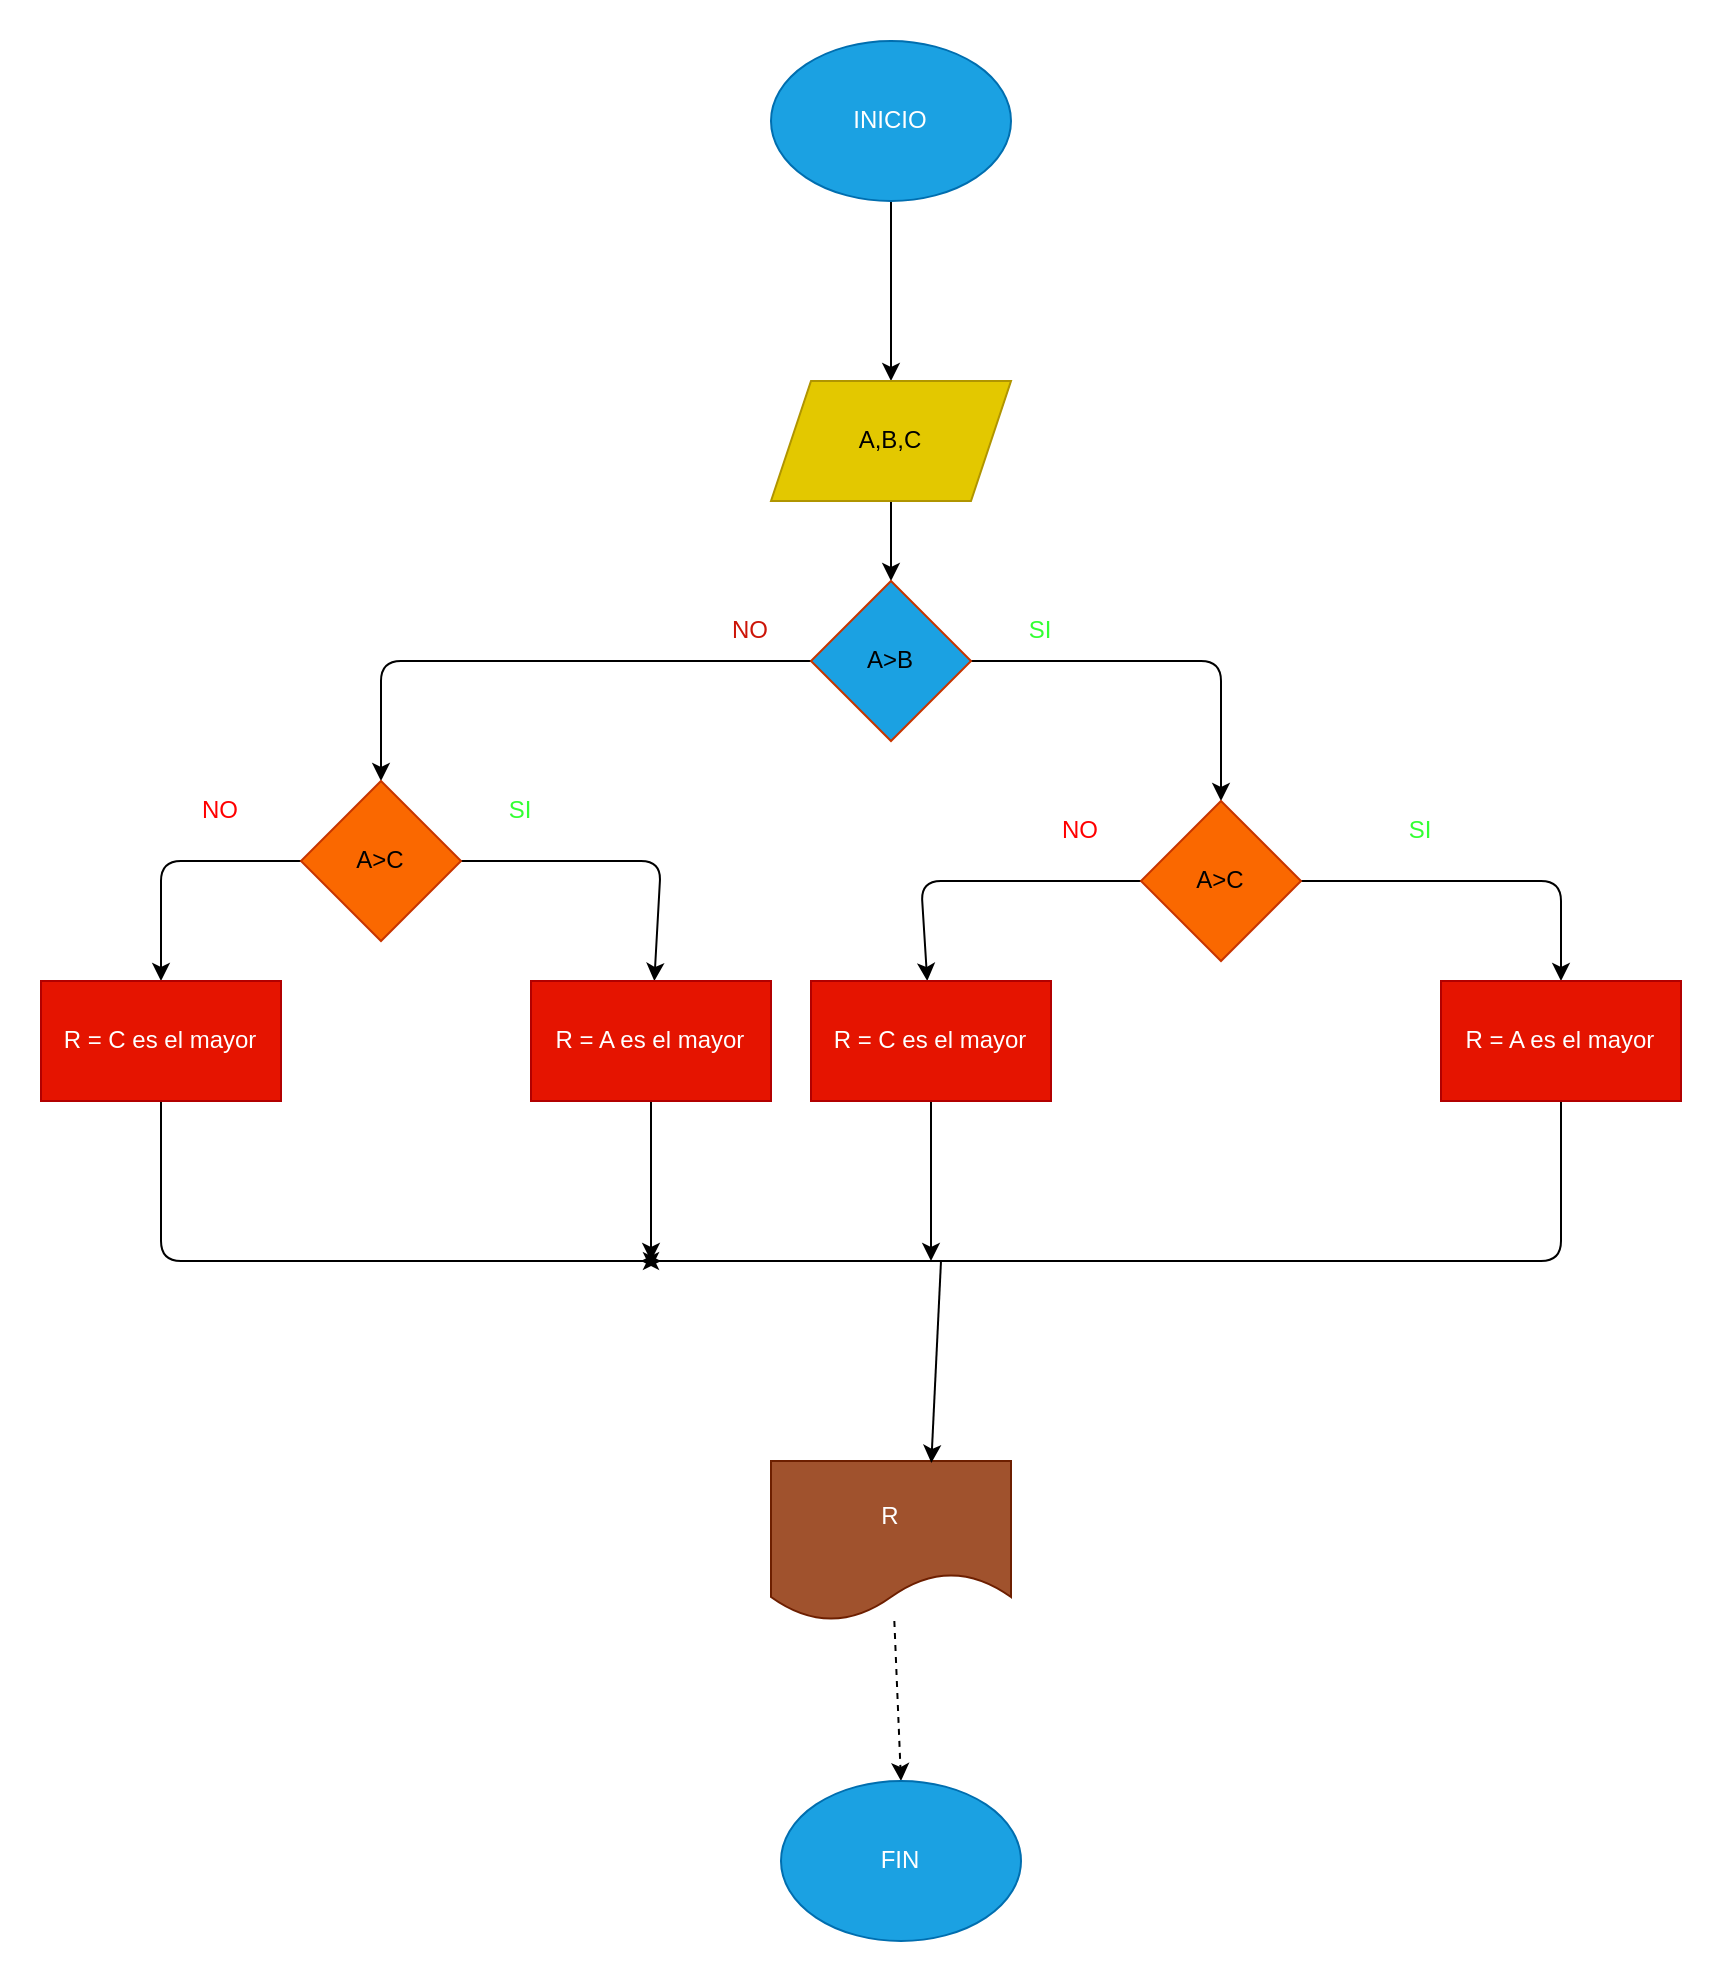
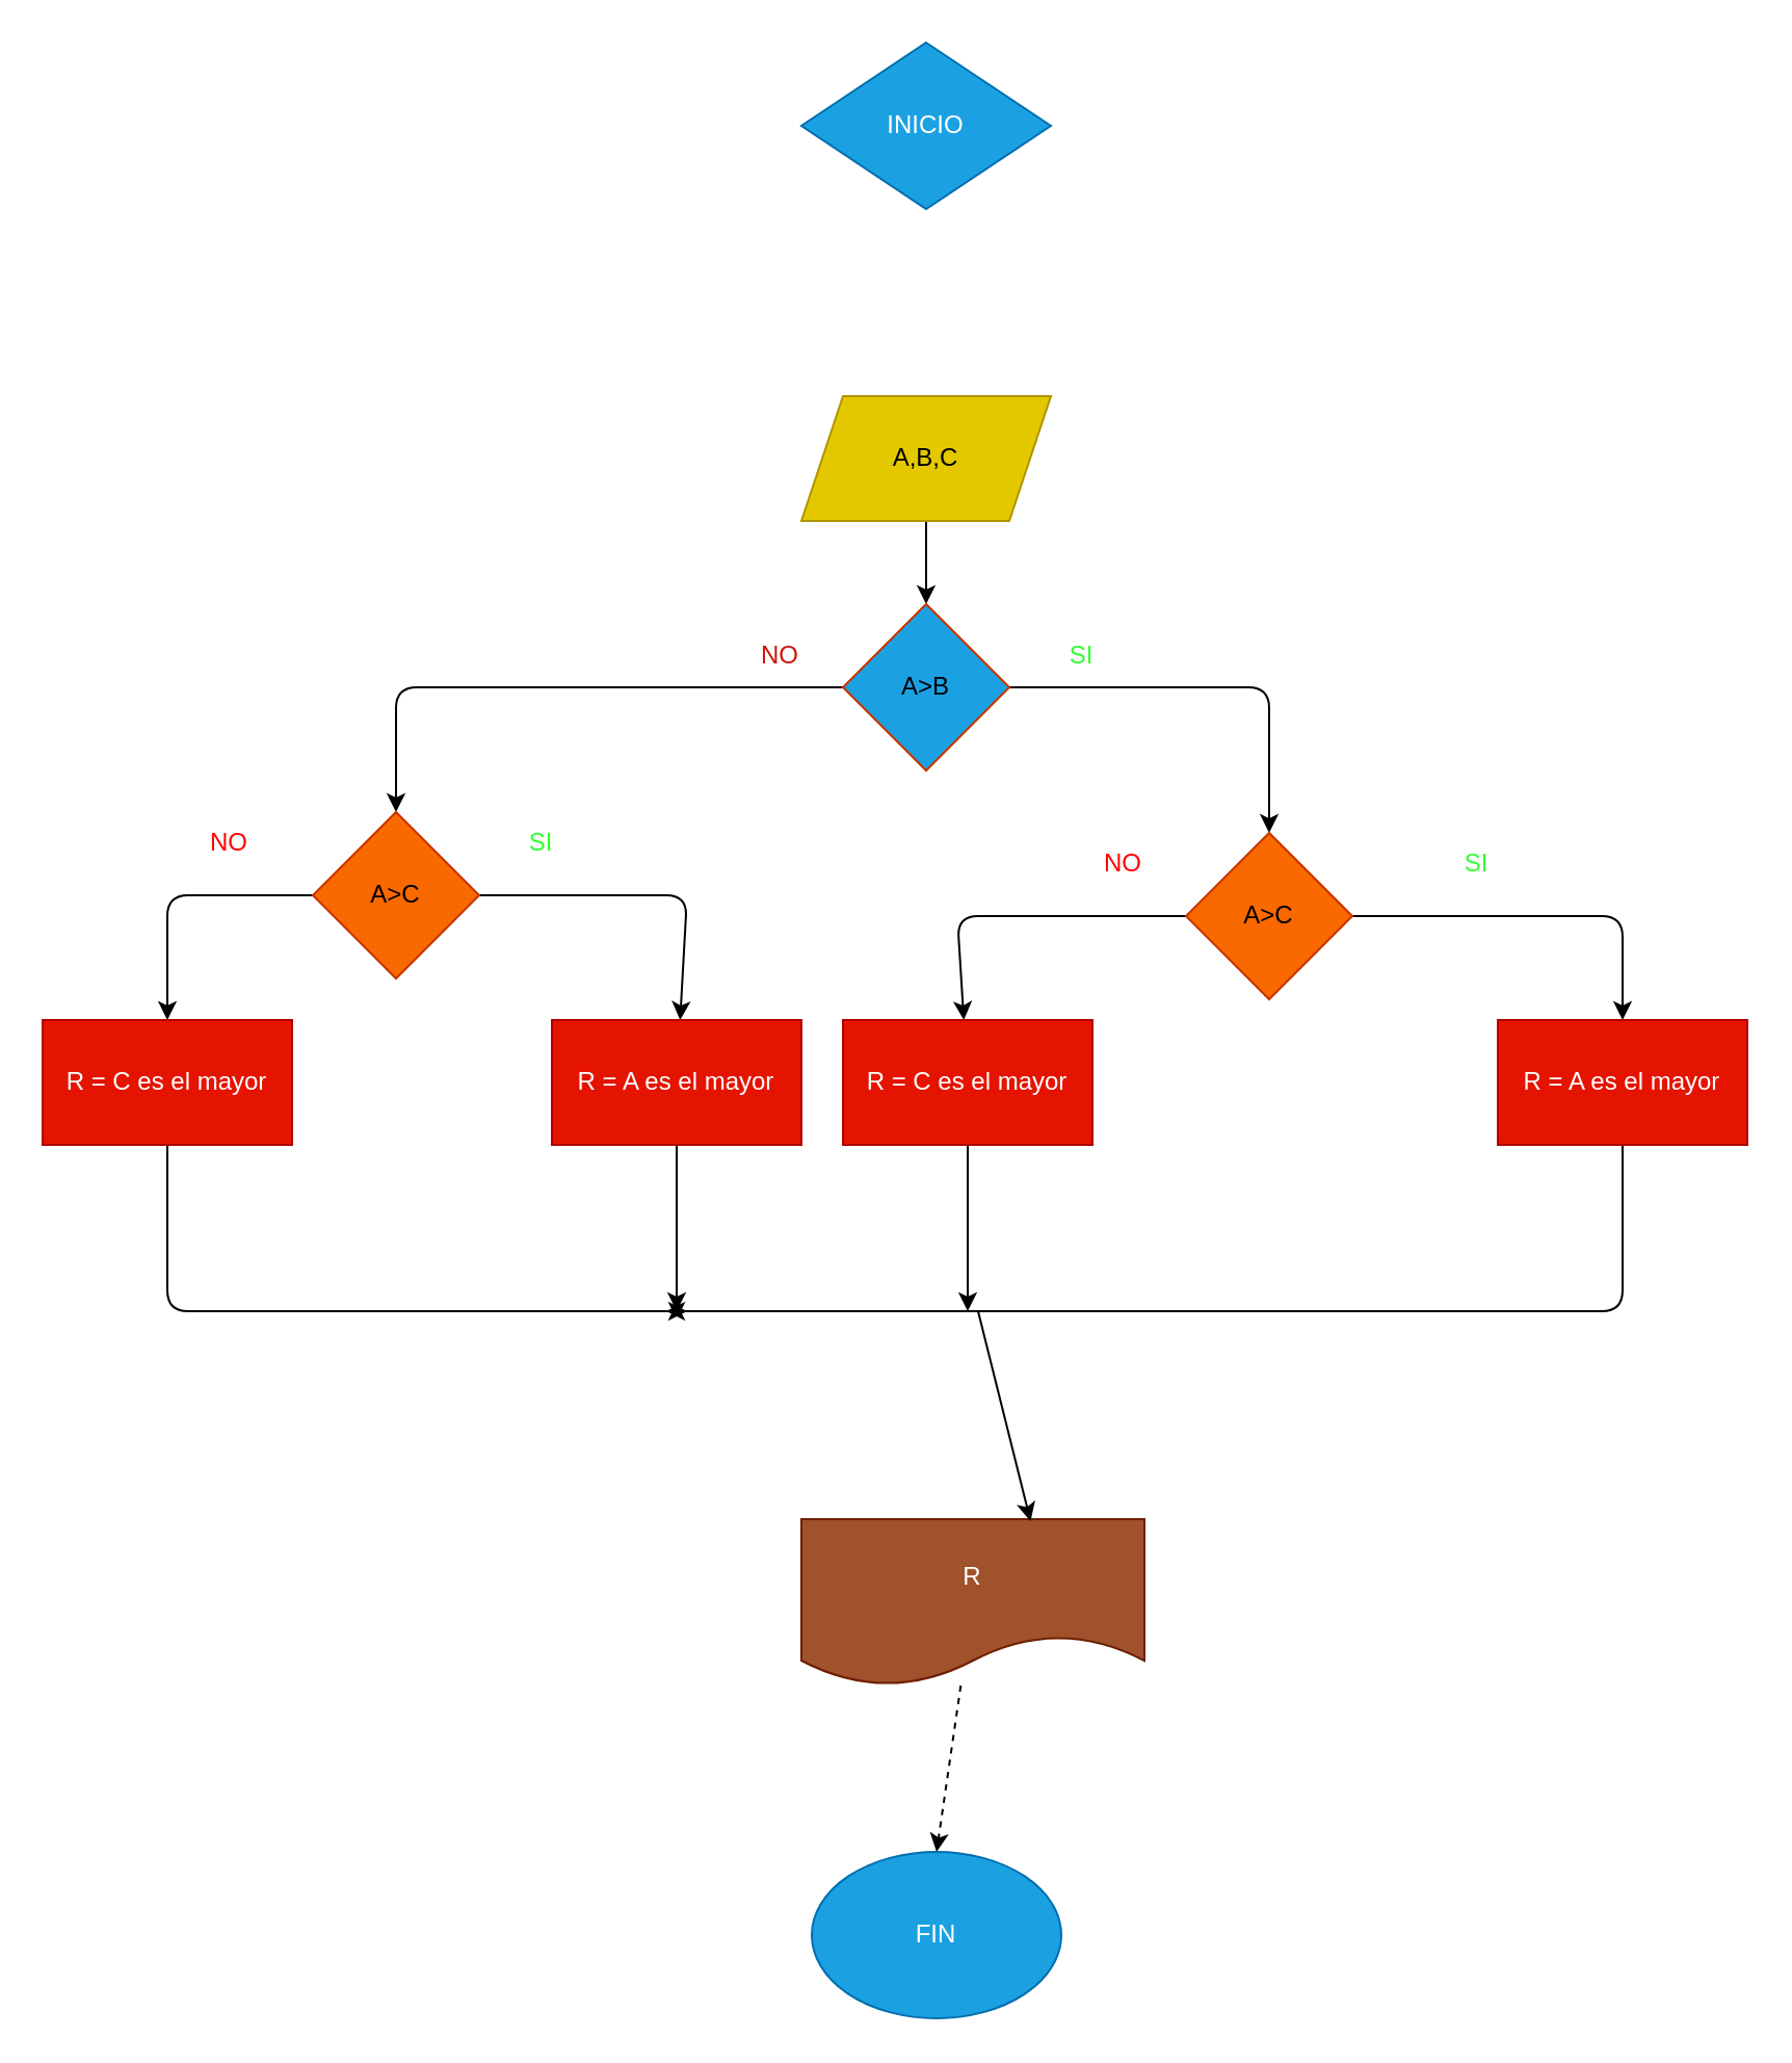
  <mxCell id="0" />
  <mxCell id="1" parent="0" />
- <mxCell id="2" value="" style="edgeStyle=none;html=1;" edge="1" parent="1" source="3" target="5"><mxGeometry relative="1" as="geometry" /></mxCell>
- <mxCell id="3" value="INICIO" style="ellipse;whiteSpace=wrap;html=1;fillColor=#1ba1e2;fontColor=#ffffff;strokeColor=#006EAF;" vertex="1" parent="1"><mxGeometry x="385" y="20" width="120" height="80" as="geometry" /></mxCell>
+ <mxCell id="3" value="INICIO" style="rhombus;whiteSpace=wrap;html=1;fillColor=#1ba1e2;fontColor=#ffffff;strokeColor=#006EAF;" vertex="1" parent="1"><mxGeometry x="385" y="20" width="120" height="80" as="geometry" /></mxCell>
  <mxCell id="4" value="" style="edgeStyle=none;html=1;" edge="1" parent="1" source="5" target="8"><mxGeometry relative="1" as="geometry" /></mxCell>
  <mxCell id="5" value="A,B,C" style="shape=parallelogram;perimeter=parallelogramPerimeter;whiteSpace=wrap;html=1;fixedSize=1;fillColor=#e3c800;fontColor=#000000;strokeColor=#B09500;" vertex="1" parent="1"><mxGeometry x="385" y="190" width="120" height="60" as="geometry" /></mxCell>
  <mxCell id="6" value="" style="edgeStyle=none;html=1;entryX=0.5;entryY=0;entryDx=0;entryDy=0;" edge="1" parent="1" source="8" target="13"><mxGeometry relative="1" as="geometry"><mxPoint x="290" y="420" as="targetPoint" /><Array as="points"><mxPoint x="190" y="330" /></Array></mxGeometry></mxCell>
  <mxCell id="7" value="" style="edgeStyle=none;html=1;entryX=0.5;entryY=0;entryDx=0;entryDy=0;" edge="1" parent="1" source="8" target="16"><mxGeometry relative="1" as="geometry"><mxPoint x="610" y="420" as="targetPoint" /><Array as="points"><mxPoint x="610" y="330" /></Array></mxGeometry></mxCell>
  <mxCell id="8" value="A&amp;gt;B" style="rhombus;whiteSpace=wrap;html=1;fillColor=#1ba1e2;fontColor=#000000;strokeColor=#C73500;" vertex="1" parent="1"><mxGeometry x="405" y="290" width="80" height="80" as="geometry" /></mxCell>
  <mxCell id="9" value="&lt;font color=&quot;#cc1508&quot;&gt;NO&lt;/font&gt;" style="text;html=1;strokeColor=none;fillColor=none;align=center;verticalAlign=middle;whiteSpace=wrap;rounded=0;" vertex="1" parent="1"><mxGeometry x="345" y="300" width="60" height="30" as="geometry" /></mxCell>
  <mxCell id="10" value="&lt;font color=&quot;#33ff33&quot;&gt;SI&lt;/font&gt;" style="text;html=1;strokeColor=none;fillColor=none;align=center;verticalAlign=middle;whiteSpace=wrap;rounded=0;" vertex="1" parent="1"><mxGeometry x="490" y="300" width="60" height="30" as="geometry" /></mxCell>
  <mxCell id="11" value="" style="edgeStyle=none;html=1;fontColor=#CC1508;" edge="1" parent="1" source="13" target="18"><mxGeometry relative="1" as="geometry"><Array as="points"><mxPoint x="80" y="430" /></Array></mxGeometry></mxCell>
  <mxCell id="12" value="" style="edgeStyle=none;html=1;fontColor=#CC1508;" edge="1" parent="1" source="13" target="20"><mxGeometry relative="1" as="geometry"><Array as="points"><mxPoint x="330" y="430" /></Array></mxGeometry></mxCell>
  <mxCell id="13" value="A&amp;gt;C" style="rhombus;whiteSpace=wrap;html=1;fontColor=#000000;fillColor=#fa6800;strokeColor=#C73500;" vertex="1" parent="1"><mxGeometry x="150" y="390" width="80" height="80" as="geometry" /></mxCell>
  <mxCell id="14" value="" style="edgeStyle=none;html=1;fontColor=#CC1508;" edge="1" parent="1" source="16" target="22"><mxGeometry relative="1" as="geometry"><Array as="points"><mxPoint x="780" y="440" /></Array></mxGeometry></mxCell>
  <mxCell id="15" value="" style="edgeStyle=none;html=1;fontColor=#CC1508;" edge="1" parent="1" source="16" target="24"><mxGeometry relative="1" as="geometry"><Array as="points"><mxPoint x="460" y="440" /></Array></mxGeometry></mxCell>
  <mxCell id="16" value="A&amp;gt;C" style="rhombus;whiteSpace=wrap;html=1;fontColor=#000000;fillColor=#fa6800;strokeColor=#C73500;" vertex="1" parent="1"><mxGeometry x="570" y="400" width="80" height="80" as="geometry" /></mxCell>
  <mxCell id="17" style="edgeStyle=none;html=1;fontColor=#CC1508;" edge="1" parent="1" source="18"><mxGeometry relative="1" as="geometry"><mxPoint x="330" y="630" as="targetPoint" /><Array as="points"><mxPoint x="80" y="630" /></Array></mxGeometry></mxCell>
  <mxCell id="18" value="R = C es el mayor" style="whiteSpace=wrap;html=1;fillColor=#e51400;strokeColor=#B20000;fontColor=#ffffff;" vertex="1" parent="1"><mxGeometry y="490" width="120" height="60" as="geometry" x="20" /></mxCell>
  <mxCell id="19" style="edgeStyle=none;html=1;fontColor=#CC1508;" edge="1" parent="1" source="20"><mxGeometry relative="1" as="geometry"><mxPoint x="325" y="630" as="targetPoint" /></mxGeometry></mxCell>
  <mxCell id="20" value="R = A es el mayor" style="whiteSpace=wrap;html=1;fillColor=#e51400;strokeColor=#B20000;fontColor=#ffffff;" vertex="1" parent="1"><mxGeometry x="265" y="490" width="120" height="60" as="geometry" /></mxCell>
  <mxCell id="21" style="edgeStyle=none;html=1;fontColor=#CC1508;" edge="1" parent="1" source="22"><mxGeometry relative="1" as="geometry"><mxPoint x="320" y="630" as="targetPoint" /><Array as="points"><mxPoint x="780" y="630" /></Array></mxGeometry></mxCell>
  <mxCell id="22" value="R = A es el mayor" style="whiteSpace=wrap;html=1;fillColor=#e51400;strokeColor=#B20000;fontColor=#ffffff;" vertex="1" parent="1"><mxGeometry x="720" y="490" width="120" height="60" as="geometry" /></mxCell>
  <mxCell id="23" style="edgeStyle=none;html=1;fontColor=#CC1508;" edge="1" parent="1" source="24"><mxGeometry relative="1" as="geometry"><mxPoint x="465" y="630" as="targetPoint" /></mxGeometry></mxCell>
  <mxCell id="24" value="R = C es el mayor" style="whiteSpace=wrap;html=1;fillColor=#e51400;strokeColor=#B20000;fontColor=#ffffff;" vertex="1" parent="1"><mxGeometry x="405" y="490" width="120" height="60" as="geometry" /></mxCell>
  <mxCell id="25" style="edgeStyle=none;html=1;entryX=0.5;entryY=0;entryDx=0;entryDy=0;fontColor=#CC1508;dashed=1;" edge="1" parent="1" source="26" target="28"><mxGeometry relative="1" as="geometry" /></mxCell>
- <mxCell id="26" value="R" style="shape=document;whiteSpace=wrap;html=1;boundedLbl=1;fontColor=#ffffff;fillColor=#a0522d;strokeColor=#6D1F00;" vertex="1" parent="1"><mxGeometry x="385" y="730" width="120" height="80" as="geometry" /></mxCell>
+ <mxCell id="26" value="R" style="shape=document;whiteSpace=wrap;html=1;boundedLbl=1;fontColor=#ffffff;fillColor=#a0522d;strokeColor=#6D1F00;" vertex="1" parent="1"><mxGeometry x="385" y="730" width="165" height="80" as="geometry" /></mxCell>
  <mxCell id="27" value="" style="endArrow=classic;html=1;fontColor=#CC1508;entryX=0.668;entryY=0.012;entryDx=0;entryDy=0;entryPerimeter=0;" edge="1" parent="1" target="26"><mxGeometry width="50" height="50" relative="1" as="geometry"><mxPoint x="470" y="630" as="sourcePoint" /><mxPoint x="520" y="580" as="targetPoint" /></mxGeometry></mxCell>
  <mxCell id="28" value="&lt;font color=&quot;#ffffff&quot;&gt;FIN&lt;/font&gt;" style="ellipse;whiteSpace=wrap;html=1;fontColor=#ffffff;fillColor=#1ba1e2;strokeColor=#006EAF;" vertex="1" parent="1"><mxGeometry x="390" y="890" width="120" height="80" as="geometry" /></mxCell>
  <mxCell id="29" value="&lt;font color=&quot;#ff0000&quot;&gt;NO&lt;/font&gt;" style="text;html=1;strokeColor=none;fillColor=none;align=center;verticalAlign=middle;whiteSpace=wrap;rounded=0;fontColor=#FFFFFF;" vertex="1" parent="1"><mxGeometry x="510" y="400" width="60" height="30" as="geometry" /></mxCell>
  <mxCell id="30" value="&lt;font color=&quot;#33ff33&quot;&gt;SI&lt;/font&gt;" style="text;html=1;strokeColor=none;fillColor=none;align=center;verticalAlign=middle;whiteSpace=wrap;rounded=0;fontColor=#FFFFFF;" vertex="1" parent="1"><mxGeometry x="680" y="400" width="60" height="30" as="geometry" /></mxCell>
  <mxCell id="31" value="&lt;font color=&quot;#33ff33&quot;&gt;SI&lt;/font&gt;" style="text;html=1;strokeColor=none;fillColor=none;align=center;verticalAlign=middle;whiteSpace=wrap;rounded=0;fontColor=#FFFFFF;" vertex="1" parent="1"><mxGeometry x="230" y="390" width="60" height="30" as="geometry" /></mxCell>
  <mxCell id="32" value="&lt;font color=&quot;#ff0000&quot;&gt;NO&lt;/font&gt;" style="text;html=1;strokeColor=none;fillColor=none;align=center;verticalAlign=middle;whiteSpace=wrap;rounded=0;fontColor=#FFFFFF;" vertex="1" parent="1"><mxGeometry x="80" y="390" width="60" height="30" as="geometry" /></mxCell>
